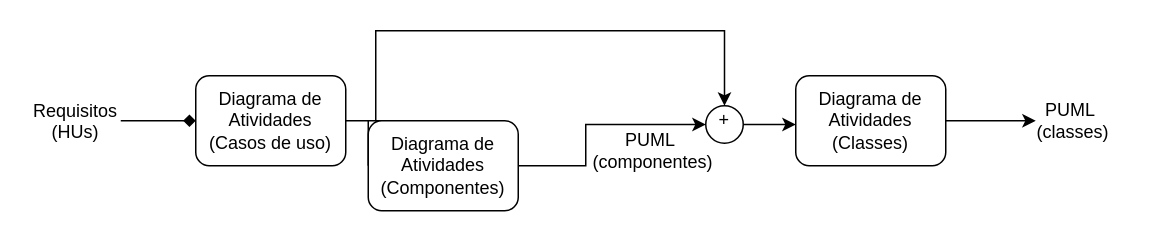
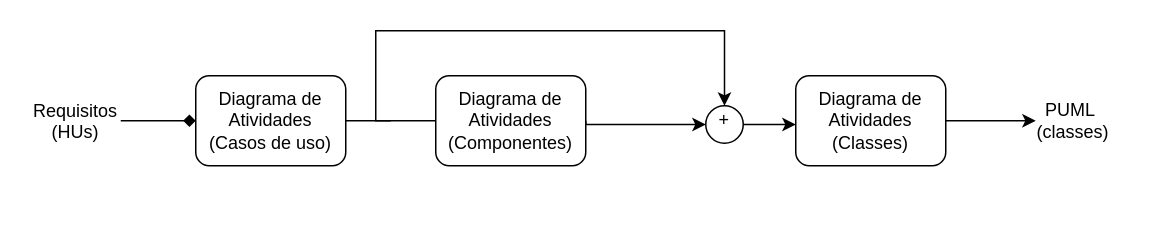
  <mxCell id="0" />
  <mxCell id="1" parent="0" />
  <mxCell id="2" style="edgeStyle=orthogonalEdgeStyle;rounded=0;orthogonalLoop=1;jettySize=auto;html=1;exitX=1;exitY=0.5;exitDx=0;exitDy=0;entryX=0;entryY=0.5;entryDx=0;entryDy=0;endArrow=none;" parent="1" source="3" target="10" edge="1"><mxGeometry relative="1" as="geometry"><Array as="points"><mxPoint x="260" y="80" /><mxPoint x="260" y="80" /></Array></mxGeometry></mxCell>
  <mxCell id="3" value="&lt;div&gt;Diagrama de Atividades&lt;/div&gt;&lt;div&gt;(Casos de uso)&lt;/div&gt;" style="rounded=1;whiteSpace=wrap;html=1;" parent="1" vertex="1"><mxGeometry y="50" width="100" height="60" as="geometry" x="130" /></mxCell>
  <mxCell id="4" style="edgeStyle=orthogonalEdgeStyle;rounded=0;orthogonalLoop=1;jettySize=auto;html=1;exitX=1;exitY=0.25;exitDx=0;exitDy=0;entryX=0;entryY=0.5;entryDx=0;entryDy=0;endArrow=diamond;" parent="1" source="5" target="3" edge="1"><mxGeometry relative="1" as="geometry" /></mxCell>
  <mxCell id="5" value="&lt;div align=&quot;center&quot;&gt;Requisitos&lt;/div&gt;&lt;div align=&quot;center&quot;&gt;(HUs)&lt;/div&gt;" style="text;whiteSpace=wrap;html=1;align=center;" parent="1" vertex="1"><mxGeometry x="20" width="60" height="80" as="geometry" y="60" /></mxCell>
  <mxCell id="6" style="edgeStyle=orthogonalEdgeStyle;rounded=0;orthogonalLoop=1;jettySize=auto;html=1;exitX=0.5;exitY=0;exitDx=0;exitDy=0;endArrow=none;endFill=0;startArrow=classic;startFill=1;" parent="1" source="8" edge="1"><mxGeometry relative="1" as="geometry"><mxPoint x="260" y="80" as="targetPoint" /><Array as="points"><mxPoint x="483" y="20" /><mxPoint x="250" y="20" /><mxPoint x="250" y="80" /></Array></mxGeometry></mxCell>
  <mxCell id="7" style="edgeStyle=orthogonalEdgeStyle;rounded=0;orthogonalLoop=1;jettySize=auto;html=1;exitX=1;exitY=0.5;exitDx=0;exitDy=0;" parent="1" source="8" target="12" edge="1"><mxGeometry relative="1" as="geometry"><Array as="points"><mxPoint x="520" y="83" /><mxPoint x="520" y="83" /></Array></mxGeometry></mxCell>
  <mxCell id="8" value="" style="ellipse;whiteSpace=wrap;html=1;aspect=fixed;" parent="1" vertex="1"><mxGeometry x="470" y="70" width="25" height="25" as="geometry" /></mxCell>
  <mxCell id="9" style="edgeStyle=orthogonalEdgeStyle;rounded=0;orthogonalLoop=1;jettySize=auto;html=1;exitX=1;exitY=0.5;exitDx=0;exitDy=0;entryX=0;entryY=0.5;entryDx=0;entryDy=0;" parent="1" source="10" target="8" edge="1"><mxGeometry relative="1" as="geometry"><Array as="points"><mxPoint x="390" y="82" /></Array></mxGeometry></mxCell>
- <mxCell id="10" value="&lt;div&gt;Diagrama de Atividades&lt;/div&gt;&lt;div&gt;(Componentes)&lt;/div&gt;" style="rounded=1;whiteSpace=wrap;html=1;" parent="1" vertex="1"><mxGeometry x="245" y="80" width="100" height="60" as="geometry" /></mxCell>
+ <mxCell id="10" value="&lt;div&gt;Diagrama de Atividades&lt;/div&gt;&lt;div&gt;(Componentes)&lt;/div&gt;" style="rounded=1;whiteSpace=wrap;html=1;" parent="1" vertex="1"><mxGeometry x="290" y="50" width="100" height="60" as="geometry" /></mxCell>
  <mxCell id="11" style="edgeStyle=orthogonalEdgeStyle;rounded=0;orthogonalLoop=1;jettySize=auto;html=1;exitX=1;exitY=0.5;exitDx=0;exitDy=0;" parent="1" source="12" edge="1"><mxGeometry relative="1" as="geometry"><mxPoint x="690" y="80" as="targetPoint" /></mxGeometry></mxCell>
  <mxCell id="12" value="&lt;div&gt;Diagrama de Atividades&lt;/div&gt;&lt;div&gt;(Classes)&lt;/div&gt;" style="rounded=1;whiteSpace=wrap;html=1;" parent="1" vertex="1"><mxGeometry x="530" y="50" width="100" height="60" as="geometry" /></mxCell>
  <mxCell id="13" value="&lt;div&gt;PUML&amp;nbsp;&lt;/div&gt;&lt;div&gt;(classes)&lt;/div&gt;" style="text;html=1;whiteSpace=wrap;strokeColor=none;fillColor=none;align=center;verticalAlign=middle;rounded=0;" parent="1" vertex="1"><mxGeometry x="670" y="65" width="90" height="30" as="geometry" /></mxCell>
- <mxCell id="14" value="&lt;div&gt;PUML&amp;nbsp;&lt;/div&gt;&lt;div&gt;(componentes)&lt;/div&gt;" style="text;html=1;whiteSpace=wrap;strokeColor=none;fillColor=none;align=center;verticalAlign=middle;rounded=0;" parent="1" vertex="1"><mxGeometry x="420" y="82.5" width="30" height="35" as="geometry" /></mxCell>
  <mxCell id="15" value="+" style="text;html=1;whiteSpace=wrap;strokeColor=none;fillColor=none;align=center;verticalAlign=middle;rounded=0;" parent="1" vertex="1"><mxGeometry x="470" y="70" width="25" height="20" as="geometry" /></mxCell>
